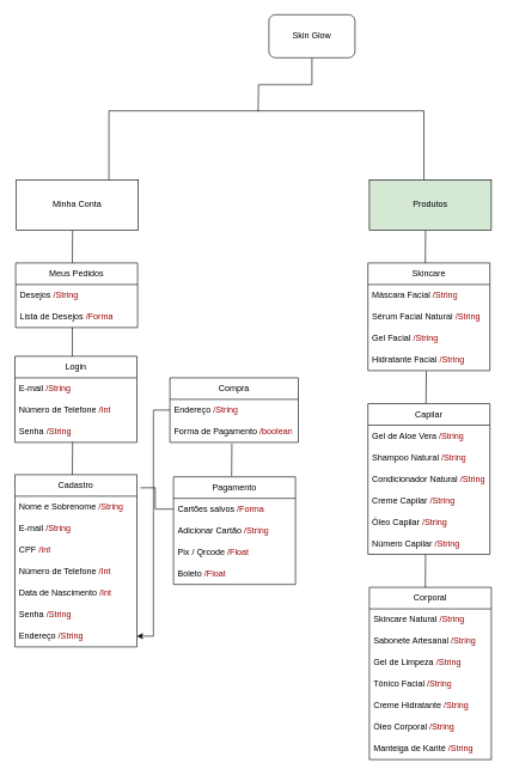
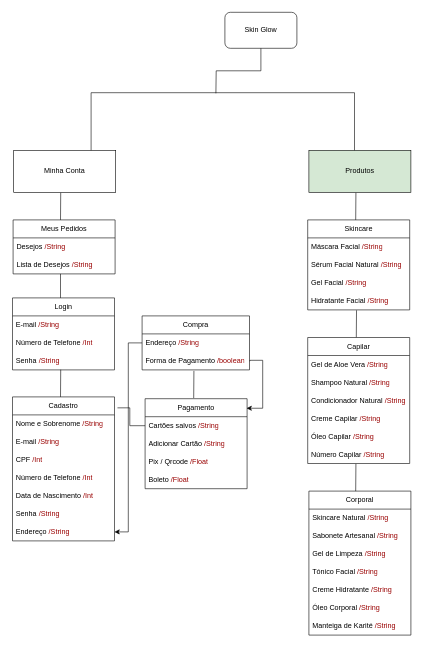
  <mxCell id="0" />
  <mxCell id="1" parent="0" />
  <mxCell id="2" value="Cadastro" style="swimlane;fontStyle=0;childLayout=stackLayout;horizontal=1;startSize=30;horizontalStack=0;resizeParent=1;resizeParentMax=0;resizeLast=0;collapsible=1;marginBottom=0;whiteSpace=wrap;html=1;labelBackgroundColor=none;" vertex="1" parent="1"><mxGeometry y="661" width="170" height="240" as="geometry" x="20" /></mxCell>
  <mxCell id="3" value="Nome e Sobrenome&amp;nbsp;&lt;span style=&quot;color: rgb(153, 0, 0);&quot;&gt;/String&lt;/span&gt;" style="text;strokeColor=none;fillColor=none;align=left;verticalAlign=middle;spacingLeft=4;spacingRight=4;overflow=hidden;points=[[0,0.5],[1,0.5]];portConstraint=eastwest;rotatable=0;whiteSpace=wrap;html=1;labelBackgroundColor=none;" vertex="1" parent="2"><mxGeometry y="30" width="170" height="30" as="geometry" /></mxCell>
  <mxCell id="4" value="E-mail&amp;nbsp;&lt;span style=&quot;color: rgb(153, 0, 0);&quot;&gt;/String&lt;/span&gt;" style="text;strokeColor=none;fillColor=none;align=left;verticalAlign=middle;spacingLeft=4;spacingRight=4;overflow=hidden;points=[[0,0.5],[1,0.5]];portConstraint=eastwest;rotatable=0;whiteSpace=wrap;html=1;labelBackgroundColor=none;" vertex="1" parent="2"><mxGeometry y="60" width="170" height="30" as="geometry" /></mxCell>
  <mxCell id="5" value="CPF&amp;nbsp;&lt;span style=&quot;color: rgb(153, 0, 0);&quot;&gt;/Int&lt;/span&gt;" style="text;strokeColor=none;fillColor=none;align=left;verticalAlign=middle;spacingLeft=4;spacingRight=4;overflow=hidden;points=[[0,0.5],[1,0.5]];portConstraint=eastwest;rotatable=0;whiteSpace=wrap;html=1;labelBackgroundColor=none;" vertex="1" parent="2"><mxGeometry y="90" width="170" height="30" as="geometry" /></mxCell>
  <mxCell id="6" value="Número de Telefone&amp;nbsp;&lt;span style=&quot;color: rgb(153, 0, 0);&quot;&gt;/Int&lt;/span&gt;" style="text;strokeColor=none;fillColor=none;align=left;verticalAlign=middle;spacingLeft=4;spacingRight=4;overflow=hidden;points=[[0,0.5],[1,0.5]];portConstraint=eastwest;rotatable=0;whiteSpace=wrap;html=1;labelBackgroundColor=none;" vertex="1" parent="2"><mxGeometry y="120" width="170" height="30" as="geometry" /></mxCell>
  <mxCell id="7" value="Data de Nascimento&amp;nbsp;&lt;span style=&quot;color: rgb(153, 0, 0);&quot;&gt;/Int&lt;/span&gt;" style="text;strokeColor=none;fillColor=none;align=left;verticalAlign=middle;spacingLeft=4;spacingRight=4;overflow=hidden;points=[[0,0.5],[1,0.5]];portConstraint=eastwest;rotatable=0;whiteSpace=wrap;html=1;labelBackgroundColor=none;" vertex="1" parent="2"><mxGeometry y="150" width="170" height="30" as="geometry" /></mxCell>
  <mxCell id="8" value="Senha&amp;nbsp;&lt;span style=&quot;color: rgb(153, 0, 0);&quot;&gt;/String&lt;/span&gt;" style="text;strokeColor=none;fillColor=none;align=left;verticalAlign=middle;spacingLeft=4;spacingRight=4;overflow=hidden;points=[[0,0.5],[1,0.5]];portConstraint=eastwest;rotatable=0;whiteSpace=wrap;html=1;labelBackgroundColor=none;" vertex="1" parent="2"><mxGeometry y="180" width="170" height="30" as="geometry" /></mxCell>
  <mxCell id="9" value="Endereço&amp;nbsp;&lt;span style=&quot;color: rgb(153, 0, 0);&quot;&gt;/String&lt;/span&gt;" style="text;strokeColor=none;fillColor=none;align=left;verticalAlign=middle;spacingLeft=4;spacingRight=4;overflow=hidden;points=[[0,0.5],[1,0.5]];portConstraint=eastwest;rotatable=0;whiteSpace=wrap;html=1;labelBackgroundColor=none;" vertex="1" parent="2"><mxGeometry y="210" width="170" height="30" as="geometry" /></mxCell>
  <mxCell id="10" style="edgeStyle=none;rounded=0;orthogonalLoop=1;jettySize=auto;html=1;exitX=0.5;exitY=0;exitDx=0;exitDy=0;endArrow=none;startFill=0;labelBackgroundColor=none;fontColor=default;" edge="1" parent="1"><mxGeometry relative="1" as="geometry"><mxPoint x="100" y="496" as="sourcePoint" /><mxPoint x="100" y="456" as="targetPoint" /></mxGeometry></mxCell>
  <mxCell id="11" value="Login" style="swimlane;fontStyle=0;childLayout=stackLayout;horizontal=1;startSize=30;horizontalStack=0;resizeParent=1;resizeParentMax=0;resizeLast=0;collapsible=1;marginBottom=0;whiteSpace=wrap;html=1;labelBackgroundColor=none;" vertex="1" parent="1"><mxGeometry y="496" width="170" height="120" as="geometry" x="20" /></mxCell>
  <mxCell id="12" value="E-mail&amp;nbsp;&lt;span style=&quot;color: rgb(153, 0, 0);&quot;&gt;/String&lt;/span&gt;" style="text;strokeColor=none;fillColor=none;align=left;verticalAlign=middle;spacingLeft=4;spacingRight=4;overflow=hidden;points=[[0,0.5],[1,0.5]];portConstraint=eastwest;rotatable=0;whiteSpace=wrap;html=1;labelBackgroundColor=none;" vertex="1" parent="11"><mxGeometry y="30" width="170" height="30" as="geometry" /></mxCell>
  <mxCell id="13" value="Número de Telefone&amp;nbsp;&lt;span style=&quot;color: rgb(153, 0, 0);&quot;&gt;/Int&lt;/span&gt;" style="text;strokeColor=none;fillColor=none;align=left;verticalAlign=middle;spacingLeft=4;spacingRight=4;overflow=hidden;points=[[0,0.5],[1,0.5]];portConstraint=eastwest;rotatable=0;whiteSpace=wrap;html=1;labelBackgroundColor=none;" vertex="1" parent="11"><mxGeometry y="60" width="170" height="30" as="geometry" /></mxCell>
  <mxCell id="14" value="Senha&amp;nbsp;&lt;span style=&quot;color: rgb(153, 0, 0);&quot;&gt;/String&lt;/span&gt;" style="text;strokeColor=none;fillColor=none;align=left;verticalAlign=middle;spacingLeft=4;spacingRight=4;overflow=hidden;points=[[0,0.5],[1,0.5]];portConstraint=eastwest;rotatable=0;whiteSpace=wrap;html=1;labelBackgroundColor=none;" vertex="1" parent="11"><mxGeometry y="90" width="170" height="30" as="geometry" /></mxCell>
  <mxCell id="15" style="rounded=0;orthogonalLoop=1;jettySize=auto;html=1;entryX=0.508;entryY=1.022;entryDx=0;entryDy=0;entryPerimeter=0;startArrow=none;startFill=0;endArrow=none;labelBackgroundColor=none;fontColor=default;" edge="1" parent="1"><mxGeometry relative="1" as="geometry"><mxPoint x="100" y="661" as="sourcePoint" /><mxPoint x="100.36" y="615.66" as="targetPoint" /></mxGeometry></mxCell>
  <mxCell id="16" value="Skin Glow" style="whiteSpace=wrap;html=1;labelBackgroundColor=none;rounded=1;" vertex="1" parent="1"><mxGeometry x="374" width="120" height="60" as="geometry" y="20" /></mxCell>
  <mxCell id="17" value="Meus Pedidos" style="swimlane;fontStyle=0;childLayout=stackLayout;horizontal=1;startSize=30;horizontalStack=0;resizeParent=1;resizeParentMax=0;resizeLast=0;collapsible=1;marginBottom=0;whiteSpace=wrap;html=1;labelBackgroundColor=none;" vertex="1" parent="1"><mxGeometry x="21" y="366" width="170" height="90" as="geometry" /></mxCell>
  <mxCell id="18" value="Desejos&amp;nbsp;&lt;span style=&quot;color: rgb(153, 0, 0);&quot;&gt;/String&lt;/span&gt;" style="text;strokeColor=none;fillColor=none;align=left;verticalAlign=middle;spacingLeft=4;spacingRight=4;overflow=hidden;points=[[0,0.5],[1,0.5]];portConstraint=eastwest;rotatable=0;whiteSpace=wrap;html=1;labelBackgroundColor=none;" vertex="1" parent="17"><mxGeometry y="30" width="170" height="30" as="geometry" /></mxCell>
- <mxCell id="19" value="Lista de Desejos&amp;nbsp;&lt;span style=&quot;color: rgb(153, 0, 0);&quot;&gt;/Forma&lt;/span&gt;" style="text;strokeColor=none;fillColor=none;align=left;verticalAlign=middle;spacingLeft=4;spacingRight=4;overflow=hidden;points=[[0,0.5],[1,0.5]];portConstraint=eastwest;rotatable=0;whiteSpace=wrap;html=1;labelBackgroundColor=none;" vertex="1" parent="17"><mxGeometry y="60" width="170" height="30" as="geometry" /></mxCell>
+ <mxCell id="19" value="Lista de Desejos&amp;nbsp;&lt;span style=&quot;color: rgb(153, 0, 0);&quot;&gt;/String&lt;/span&gt;" style="text;strokeColor=none;fillColor=none;align=left;verticalAlign=middle;spacingLeft=4;spacingRight=4;overflow=hidden;points=[[0,0.5],[1,0.5]];portConstraint=eastwest;rotatable=0;whiteSpace=wrap;html=1;labelBackgroundColor=none;" vertex="1" parent="17"><mxGeometry y="60" width="170" height="30" as="geometry" /></mxCell>
  <mxCell id="20" style="rounded=0;orthogonalLoop=1;jettySize=auto;html=1;entryX=0.508;entryY=1.022;entryDx=0;entryDy=0;entryPerimeter=0;startArrow=none;startFill=0;endArrow=none;labelBackgroundColor=none;fontColor=default;" edge="1" parent="1"><mxGeometry relative="1" as="geometry"><mxPoint x="100" y="366" as="sourcePoint" /><mxPoint x="100.36" y="320.66" as="targetPoint" /></mxGeometry></mxCell>
  <mxCell id="21" value="Minha Conta" style="rounded=0;whiteSpace=wrap;html=1;" vertex="1" parent="1"><mxGeometry x="22" y="250" width="170" height="70" as="geometry" /></mxCell>
  <mxCell id="22" value="Corporal" style="swimlane;fontStyle=0;childLayout=stackLayout;horizontal=1;startSize=30;horizontalStack=0;resizeParent=1;resizeParentMax=0;resizeLast=0;collapsible=1;marginBottom=0;whiteSpace=wrap;html=1;labelBackgroundColor=none;" vertex="1" parent="1"><mxGeometry x="514" y="818" width="170" height="240" as="geometry" /></mxCell>
  <mxCell id="23" value="Skincare Natural&amp;nbsp;&lt;span style=&quot;color: rgb(153, 0, 0);&quot;&gt;/String&lt;/span&gt;" style="text;strokeColor=none;fillColor=none;align=left;verticalAlign=middle;spacingLeft=4;spacingRight=4;overflow=hidden;points=[[0,0.5],[1,0.5]];portConstraint=eastwest;rotatable=0;whiteSpace=wrap;html=1;labelBackgroundColor=none;" vertex="1" parent="22"><mxGeometry y="30" width="170" height="30" as="geometry" /></mxCell>
  <mxCell id="24" value="Sabonete Artesanal&amp;nbsp;&lt;span style=&quot;color: rgb(153, 0, 0);&quot;&gt;/String&lt;/span&gt;" style="text;strokeColor=none;fillColor=none;align=left;verticalAlign=middle;spacingLeft=4;spacingRight=4;overflow=hidden;points=[[0,0.5],[1,0.5]];portConstraint=eastwest;rotatable=0;whiteSpace=wrap;html=1;labelBackgroundColor=none;" vertex="1" parent="22"><mxGeometry y="60" width="170" height="30" as="geometry" /></mxCell>
  <mxCell id="25" value="Gel de Limpeza&amp;nbsp;&lt;span style=&quot;color: rgb(153, 0, 0);&quot;&gt;/String&lt;/span&gt;" style="text;strokeColor=none;fillColor=none;align=left;verticalAlign=middle;spacingLeft=4;spacingRight=4;overflow=hidden;points=[[0,0.5],[1,0.5]];portConstraint=eastwest;rotatable=0;whiteSpace=wrap;html=1;labelBackgroundColor=none;" vertex="1" parent="22"><mxGeometry y="90" width="170" height="30" as="geometry" /></mxCell>
  <mxCell id="26" value="Tónico Facial&amp;nbsp;&lt;span style=&quot;color: rgb(153, 0, 0);&quot;&gt;/String&lt;/span&gt;" style="text;strokeColor=none;fillColor=none;align=left;verticalAlign=middle;spacingLeft=4;spacingRight=4;overflow=hidden;points=[[0,0.5],[1,0.5]];portConstraint=eastwest;rotatable=0;whiteSpace=wrap;html=1;labelBackgroundColor=none;" vertex="1" parent="22"><mxGeometry y="120" width="170" height="30" as="geometry" /></mxCell>
  <mxCell id="27" value="Creme Hidratante&amp;nbsp;&lt;span style=&quot;color: rgb(153, 0, 0);&quot;&gt;/String&lt;/span&gt;" style="text;strokeColor=none;fillColor=none;align=left;verticalAlign=middle;spacingLeft=4;spacingRight=4;overflow=hidden;points=[[0,0.5],[1,0.5]];portConstraint=eastwest;rotatable=0;whiteSpace=wrap;html=1;labelBackgroundColor=none;" vertex="1" parent="22"><mxGeometry y="150" width="170" height="30" as="geometry" /></mxCell>
  <mxCell id="28" value="Óleo Corporal&amp;nbsp;&lt;span style=&quot;color: rgb(153, 0, 0);&quot;&gt;/String&lt;/span&gt;" style="text;strokeColor=none;fillColor=none;align=left;verticalAlign=middle;spacingLeft=4;spacingRight=4;overflow=hidden;points=[[0,0.5],[1,0.5]];portConstraint=eastwest;rotatable=0;whiteSpace=wrap;html=1;labelBackgroundColor=none;" vertex="1" parent="22"><mxGeometry y="180" width="170" height="30" as="geometry" /></mxCell>
  <mxCell id="29" value="Manteiga de Karité&amp;nbsp;&lt;span style=&quot;color: rgb(153, 0, 0);&quot;&gt;/String&lt;/span&gt;" style="text;strokeColor=none;fillColor=none;align=left;verticalAlign=middle;spacingLeft=4;spacingRight=4;overflow=hidden;points=[[0,0.5],[1,0.5]];portConstraint=eastwest;rotatable=0;whiteSpace=wrap;html=1;labelBackgroundColor=none;" vertex="1" parent="22"><mxGeometry y="210" width="170" height="30" as="geometry" /></mxCell>
  <mxCell id="30" style="rounded=0;orthogonalLoop=1;jettySize=auto;html=1;entryX=0.508;entryY=1.022;entryDx=0;entryDy=0;entryPerimeter=0;startArrow=none;startFill=0;endArrow=none;labelBackgroundColor=none;fontColor=default;" edge="1" parent="1"><mxGeometry relative="1" as="geometry"><mxPoint x="592" y="818" as="sourcePoint" /><mxPoint x="592.36" y="772.66" as="targetPoint" /></mxGeometry></mxCell>
  <mxCell id="31" value="Skincare" style="swimlane;fontStyle=0;childLayout=stackLayout;horizontal=1;startSize=30;horizontalStack=0;resizeParent=1;resizeParentMax=0;resizeLast=0;collapsible=1;marginBottom=0;whiteSpace=wrap;html=1;labelBackgroundColor=none;" vertex="1" parent="1"><mxGeometry x="512" y="366" width="170" height="150" as="geometry" /></mxCell>
  <mxCell id="32" value="Máscara Facial&amp;nbsp;&lt;span style=&quot;color: rgb(153, 0, 0);&quot;&gt;/String&lt;/span&gt;" style="text;strokeColor=none;fillColor=none;align=left;verticalAlign=middle;spacingLeft=4;spacingRight=4;overflow=hidden;points=[[0,0.5],[1,0.5]];portConstraint=eastwest;rotatable=0;whiteSpace=wrap;html=1;labelBackgroundColor=none;" vertex="1" parent="31"><mxGeometry y="30" width="170" height="30" as="geometry" /></mxCell>
  <mxCell id="33" value="Sérum Facial Natural&amp;nbsp;&lt;span style=&quot;color: rgb(153, 0, 0);&quot;&gt;/String&lt;/span&gt;" style="text;strokeColor=none;fillColor=none;align=left;verticalAlign=middle;spacingLeft=4;spacingRight=4;overflow=hidden;points=[[0,0.5],[1,0.5]];portConstraint=eastwest;rotatable=0;whiteSpace=wrap;html=1;labelBackgroundColor=none;" vertex="1" parent="31"><mxGeometry y="60" width="170" height="30" as="geometry" /></mxCell>
  <mxCell id="34" value="Gel Facial&amp;nbsp;&lt;span style=&quot;color: rgb(153, 0, 0);&quot;&gt;/String&lt;/span&gt;" style="text;strokeColor=none;fillColor=none;align=left;verticalAlign=middle;spacingLeft=4;spacingRight=4;overflow=hidden;points=[[0,0.5],[1,0.5]];portConstraint=eastwest;rotatable=0;whiteSpace=wrap;html=1;labelBackgroundColor=none;" vertex="1" parent="31"><mxGeometry y="90" width="170" height="30" as="geometry" /></mxCell>
  <mxCell id="35" value="Hidratante Facial&amp;nbsp;&lt;span style=&quot;color: rgb(153, 0, 0);&quot;&gt;/String&lt;/span&gt;" style="text;strokeColor=none;fillColor=none;align=left;verticalAlign=middle;spacingLeft=4;spacingRight=4;overflow=hidden;points=[[0,0.5],[1,0.5]];portConstraint=eastwest;rotatable=0;whiteSpace=wrap;html=1;labelBackgroundColor=none;" vertex="1" parent="31"><mxGeometry y="120" width="170" height="30" as="geometry" /></mxCell>
  <mxCell id="36" style="rounded=0;orthogonalLoop=1;jettySize=auto;html=1;entryX=0.508;entryY=1.022;entryDx=0;entryDy=0;entryPerimeter=0;startArrow=none;startFill=0;endArrow=none;labelBackgroundColor=none;fontColor=default;" edge="1" parent="1"><mxGeometry relative="1" as="geometry"><mxPoint x="593" y="562" as="sourcePoint" /><mxPoint x="593.36" y="516.66" as="targetPoint" /></mxGeometry></mxCell>
  <mxCell id="37" style="rounded=0;orthogonalLoop=1;jettySize=auto;html=1;entryX=0.508;entryY=1.022;entryDx=0;entryDy=0;entryPerimeter=0;startArrow=none;startFill=0;endArrow=none;labelBackgroundColor=none;fontColor=default;" edge="1" parent="1"><mxGeometry relative="1" as="geometry"><mxPoint x="592" y="366" as="sourcePoint" /><mxPoint x="592.36" y="320.66" as="targetPoint" /></mxGeometry></mxCell>
  <mxCell id="38" value="Produtos" style="rounded=0;whiteSpace=wrap;html=1;fillColor=#d5e8d4;" vertex="1" parent="1"><mxGeometry x="514" y="250" width="170" height="70" as="geometry" /></mxCell>
  <mxCell id="39" value="Capilar" style="swimlane;fontStyle=0;childLayout=stackLayout;horizontal=1;startSize=30;horizontalStack=0;resizeParent=1;resizeParentMax=0;resizeLast=0;collapsible=1;marginBottom=0;whiteSpace=wrap;html=1;labelBackgroundColor=none;" vertex="1" parent="1"><mxGeometry x="512" y="562" width="170" height="210" as="geometry" /></mxCell>
  <mxCell id="40" value="Gel de Aloe Vera&amp;nbsp;&lt;span style=&quot;color: rgb(153, 0, 0);&quot;&gt;/String&lt;/span&gt;" style="text;strokeColor=none;fillColor=none;align=left;verticalAlign=middle;spacingLeft=4;spacingRight=4;overflow=hidden;points=[[0,0.5],[1,0.5]];portConstraint=eastwest;rotatable=0;whiteSpace=wrap;html=1;labelBackgroundColor=none;" vertex="1" parent="39"><mxGeometry y="30" width="170" height="30" as="geometry" /></mxCell>
  <mxCell id="41" value="Shampoo Natural&amp;nbsp;&lt;span style=&quot;color: rgb(153, 0, 0);&quot;&gt;/String&lt;/span&gt;" style="text;strokeColor=none;fillColor=none;align=left;verticalAlign=middle;spacingLeft=4;spacingRight=4;overflow=hidden;points=[[0,0.5],[1,0.5]];portConstraint=eastwest;rotatable=0;whiteSpace=wrap;html=1;labelBackgroundColor=none;" vertex="1" parent="39"><mxGeometry y="60" width="170" height="30" as="geometry" /></mxCell>
  <mxCell id="42" value="Condicionador Natural&amp;nbsp;&lt;span style=&quot;color: rgb(153, 0, 0);&quot;&gt;/String&lt;/span&gt;" style="text;strokeColor=none;fillColor=none;align=left;verticalAlign=middle;spacingLeft=4;spacingRight=4;overflow=hidden;points=[[0,0.5],[1,0.5]];portConstraint=eastwest;rotatable=0;whiteSpace=wrap;html=1;labelBackgroundColor=none;" vertex="1" parent="39"><mxGeometry y="90" width="170" height="30" as="geometry" /></mxCell>
  <mxCell id="43" value="Creme Capilar&amp;nbsp;&lt;span style=&quot;color: rgb(153, 0, 0);&quot;&gt;/String&lt;/span&gt;" style="text;strokeColor=none;fillColor=none;align=left;verticalAlign=middle;spacingLeft=4;spacingRight=4;overflow=hidden;points=[[0,0.5],[1,0.5]];portConstraint=eastwest;rotatable=0;whiteSpace=wrap;html=1;labelBackgroundColor=none;" vertex="1" parent="39"><mxGeometry y="120" width="170" height="30" as="geometry" /></mxCell>
  <mxCell id="44" value="Óleo Capilar&amp;nbsp;&lt;span style=&quot;color: rgb(153, 0, 0);&quot;&gt;/String&lt;/span&gt;" style="text;strokeColor=none;fillColor=none;align=left;verticalAlign=middle;spacingLeft=4;spacingRight=4;overflow=hidden;points=[[0,0.5],[1,0.5]];portConstraint=eastwest;rotatable=0;whiteSpace=wrap;html=1;labelBackgroundColor=none;" vertex="1" parent="39"><mxGeometry y="150" width="170" height="30" as="geometry" /></mxCell>
  <mxCell id="45" value="Número Capilar&amp;nbsp;&lt;span style=&quot;color: rgb(153, 0, 0);&quot;&gt;/String&lt;/span&gt;" style="text;strokeColor=none;fillColor=none;align=left;verticalAlign=middle;spacingLeft=4;spacingRight=4;overflow=hidden;points=[[0,0.5],[1,0.5]];portConstraint=eastwest;rotatable=0;whiteSpace=wrap;html=1;labelBackgroundColor=none;" vertex="1" parent="39"><mxGeometry y="180" width="170" height="30" as="geometry" /></mxCell>
  <mxCell id="46" value="Compra" style="swimlane;fontStyle=0;childLayout=stackLayout;horizontal=1;startSize=30;horizontalStack=0;resizeParent=1;resizeParentMax=0;resizeLast=0;collapsible=1;marginBottom=0;whiteSpace=wrap;html=1;labelBackgroundColor=none;" vertex="1" parent="1"><mxGeometry x="236" y="526" width="179" height="90" as="geometry" /></mxCell>
  <mxCell id="47" value="Endereço&amp;nbsp;&lt;span style=&quot;color: rgb(153, 0, 0);&quot;&gt;/String&lt;/span&gt;" style="text;strokeColor=none;fillColor=none;align=left;verticalAlign=middle;spacingLeft=4;spacingRight=4;overflow=hidden;points=[[0,0.5],[1,0.5]];portConstraint=eastwest;rotatable=0;whiteSpace=wrap;html=1;labelBackgroundColor=none;" vertex="1" parent="46"><mxGeometry y="30" width="179" height="30" as="geometry" /></mxCell>
  <mxCell id="48" value="Forma de Pagamento&amp;nbsp;&lt;span style=&quot;color: rgb(153, 0, 0);&quot;&gt;/&lt;/span&gt;&lt;font color=&quot;#990000&quot;&gt;boolean&lt;/font&gt;" style="text;strokeColor=none;fillColor=none;align=left;verticalAlign=middle;spacingLeft=4;spacingRight=4;overflow=hidden;points=[[0,0.5],[1,0.5]];portConstraint=eastwest;rotatable=0;whiteSpace=wrap;html=1;labelBackgroundColor=none;" vertex="1" parent="46"><mxGeometry y="60" width="179" height="30" as="geometry" /></mxCell>
  <mxCell id="49" value="Pagamento" style="swimlane;fontStyle=0;childLayout=stackLayout;horizontal=1;startSize=30;horizontalStack=0;resizeParent=1;resizeParentMax=0;resizeLast=0;collapsible=1;marginBottom=0;whiteSpace=wrap;html=1;labelBackgroundColor=none;" vertex="1" parent="1"><mxGeometry x="241" y="664" width="170" height="150" as="geometry" /></mxCell>
- <mxCell id="50" value="Cartões salvos&amp;nbsp;&lt;span style=&quot;color: rgb(153, 0, 0);&quot;&gt;/Forma&lt;/span&gt;" style="text;strokeColor=none;fillColor=none;align=left;verticalAlign=middle;spacingLeft=4;spacingRight=4;overflow=hidden;points=[[0,0.5],[1,0.5]];portConstraint=eastwest;rotatable=0;whiteSpace=wrap;html=1;labelBackgroundColor=none;" vertex="1" parent="49"><mxGeometry y="30" width="170" height="30" as="geometry" /></mxCell>
+ <mxCell id="50" value="Cartões salvos&amp;nbsp;&lt;span style=&quot;color: rgb(153, 0, 0);&quot;&gt;/String&lt;/span&gt;" style="text;strokeColor=none;fillColor=none;align=left;verticalAlign=middle;spacingLeft=4;spacingRight=4;overflow=hidden;points=[[0,0.5],[1,0.5]];portConstraint=eastwest;rotatable=0;whiteSpace=wrap;html=1;labelBackgroundColor=none;" vertex="1" parent="49"><mxGeometry y="30" width="170" height="30" as="geometry" /></mxCell>
  <mxCell id="51" value="Adicionar Cartão&amp;nbsp;&lt;span style=&quot;color: rgb(153, 0, 0);&quot;&gt;/String&lt;/span&gt;" style="text;strokeColor=none;fillColor=none;align=left;verticalAlign=middle;spacingLeft=4;spacingRight=4;overflow=hidden;points=[[0,0.5],[1,0.5]];portConstraint=eastwest;rotatable=0;whiteSpace=wrap;html=1;labelBackgroundColor=none;" vertex="1" parent="49"><mxGeometry y="60" width="170" height="30" as="geometry" /></mxCell>
  <mxCell id="52" value="Pix / Qrcode&amp;nbsp;&lt;span style=&quot;color: rgb(153, 0, 0);&quot;&gt;/Float&lt;/span&gt;" style="text;strokeColor=none;fillColor=none;align=left;verticalAlign=middle;spacingLeft=4;spacingRight=4;overflow=hidden;points=[[0,0.5],[1,0.5]];portConstraint=eastwest;rotatable=0;whiteSpace=wrap;html=1;labelBackgroundColor=none;" vertex="1" parent="49"><mxGeometry y="90" width="170" height="30" as="geometry" /></mxCell>
  <mxCell id="53" value="Boleto&amp;nbsp;&lt;span style=&quot;color: rgb(153, 0, 0);&quot;&gt;/Float&lt;/span&gt;" style="text;strokeColor=none;fillColor=none;align=left;verticalAlign=middle;spacingLeft=4;spacingRight=4;overflow=hidden;points=[[0,0.5],[1,0.5]];portConstraint=eastwest;rotatable=0;whiteSpace=wrap;html=1;labelBackgroundColor=none;" vertex="1" parent="49"><mxGeometry y="120" width="170" height="30" as="geometry" /></mxCell>
  <mxCell id="54" style="edgeStyle=orthogonalEdgeStyle;rounded=0;orthogonalLoop=1;jettySize=auto;html=1;exitX=0;exitY=0.5;exitDx=0;exitDy=0;entryX=1.029;entryY=0.076;entryDx=0;entryDy=0;entryPerimeter=0;endArrow=none;" edge="1" parent="1" source="50" target="2"><mxGeometry relative="1" as="geometry" /></mxCell>
  <mxCell id="55" style="rounded=0;orthogonalLoop=1;jettySize=auto;html=1;entryX=0.508;entryY=1.022;entryDx=0;entryDy=0;entryPerimeter=0;startArrow=none;startFill=0;endArrow=none;labelBackgroundColor=none;fontColor=default;" edge="1" parent="1"><mxGeometry relative="1" as="geometry"><mxPoint x="322" y="663" as="sourcePoint" /><mxPoint x="322.36" y="617.66" as="targetPoint" /></mxGeometry></mxCell>
  <mxCell id="56" style="edgeStyle=orthogonalEdgeStyle;rounded=0;orthogonalLoop=1;jettySize=auto;html=1;exitX=0;exitY=0.5;exitDx=0;exitDy=0;entryX=1;entryY=0.5;entryDx=0;entryDy=0;" edge="1" parent="1" source="47" target="9"><mxGeometry relative="1" as="geometry" /></mxCell>
+ <mxCell id="57" value="" style="endArrow=classic;html=1;rounded=0;exitX=1;exitY=0.5;exitDx=0;exitDy=0;edgeStyle=orthogonalEdgeStyle;elbow=vertical;entryX=0.995;entryY=0.106;entryDx=0;entryDy=0;entryPerimeter=0;" edge="1" parent="1" source="48" target="49"><mxGeometry width="50" height="50" relative="1" as="geometry"><mxPoint x="339" y="877" as="sourcePoint" /><mxPoint x="431" y="908" as="targetPoint" /><Array as="points"><mxPoint x="416" y="601" /><mxPoint x="437" y="600" /><mxPoint x="437" y="680" /></Array></mxGeometry></mxCell>
  <mxCell id="58" value="" style="endArrow=none;html=1;rounded=0;exitX=0.5;exitY=0;exitDx=0;exitDy=0;entryX=0.5;entryY=0;entryDx=0;entryDy=0;edgeStyle=orthogonalEdgeStyle;" edge="1" parent="1"><mxGeometry width="50" height="50" relative="1" as="geometry"><mxPoint x="151" y="250" as="sourcePoint" /><mxPoint x="590" y="250" as="targetPoint" /><Array as="points"><mxPoint x="151" y="154" /><mxPoint x="590" y="154" /></Array></mxGeometry></mxCell>
  <mxCell id="59" style="edgeStyle=orthogonalEdgeStyle;rounded=0;orthogonalLoop=1;jettySize=auto;html=1;exitX=0.5;exitY=1;exitDx=0;exitDy=0;endArrow=none;startFill=0;" edge="1" parent="1" source="16"><mxGeometry relative="1" as="geometry"><mxPoint x="359" y="155" as="targetPoint" /></mxGeometry></mxCell>
